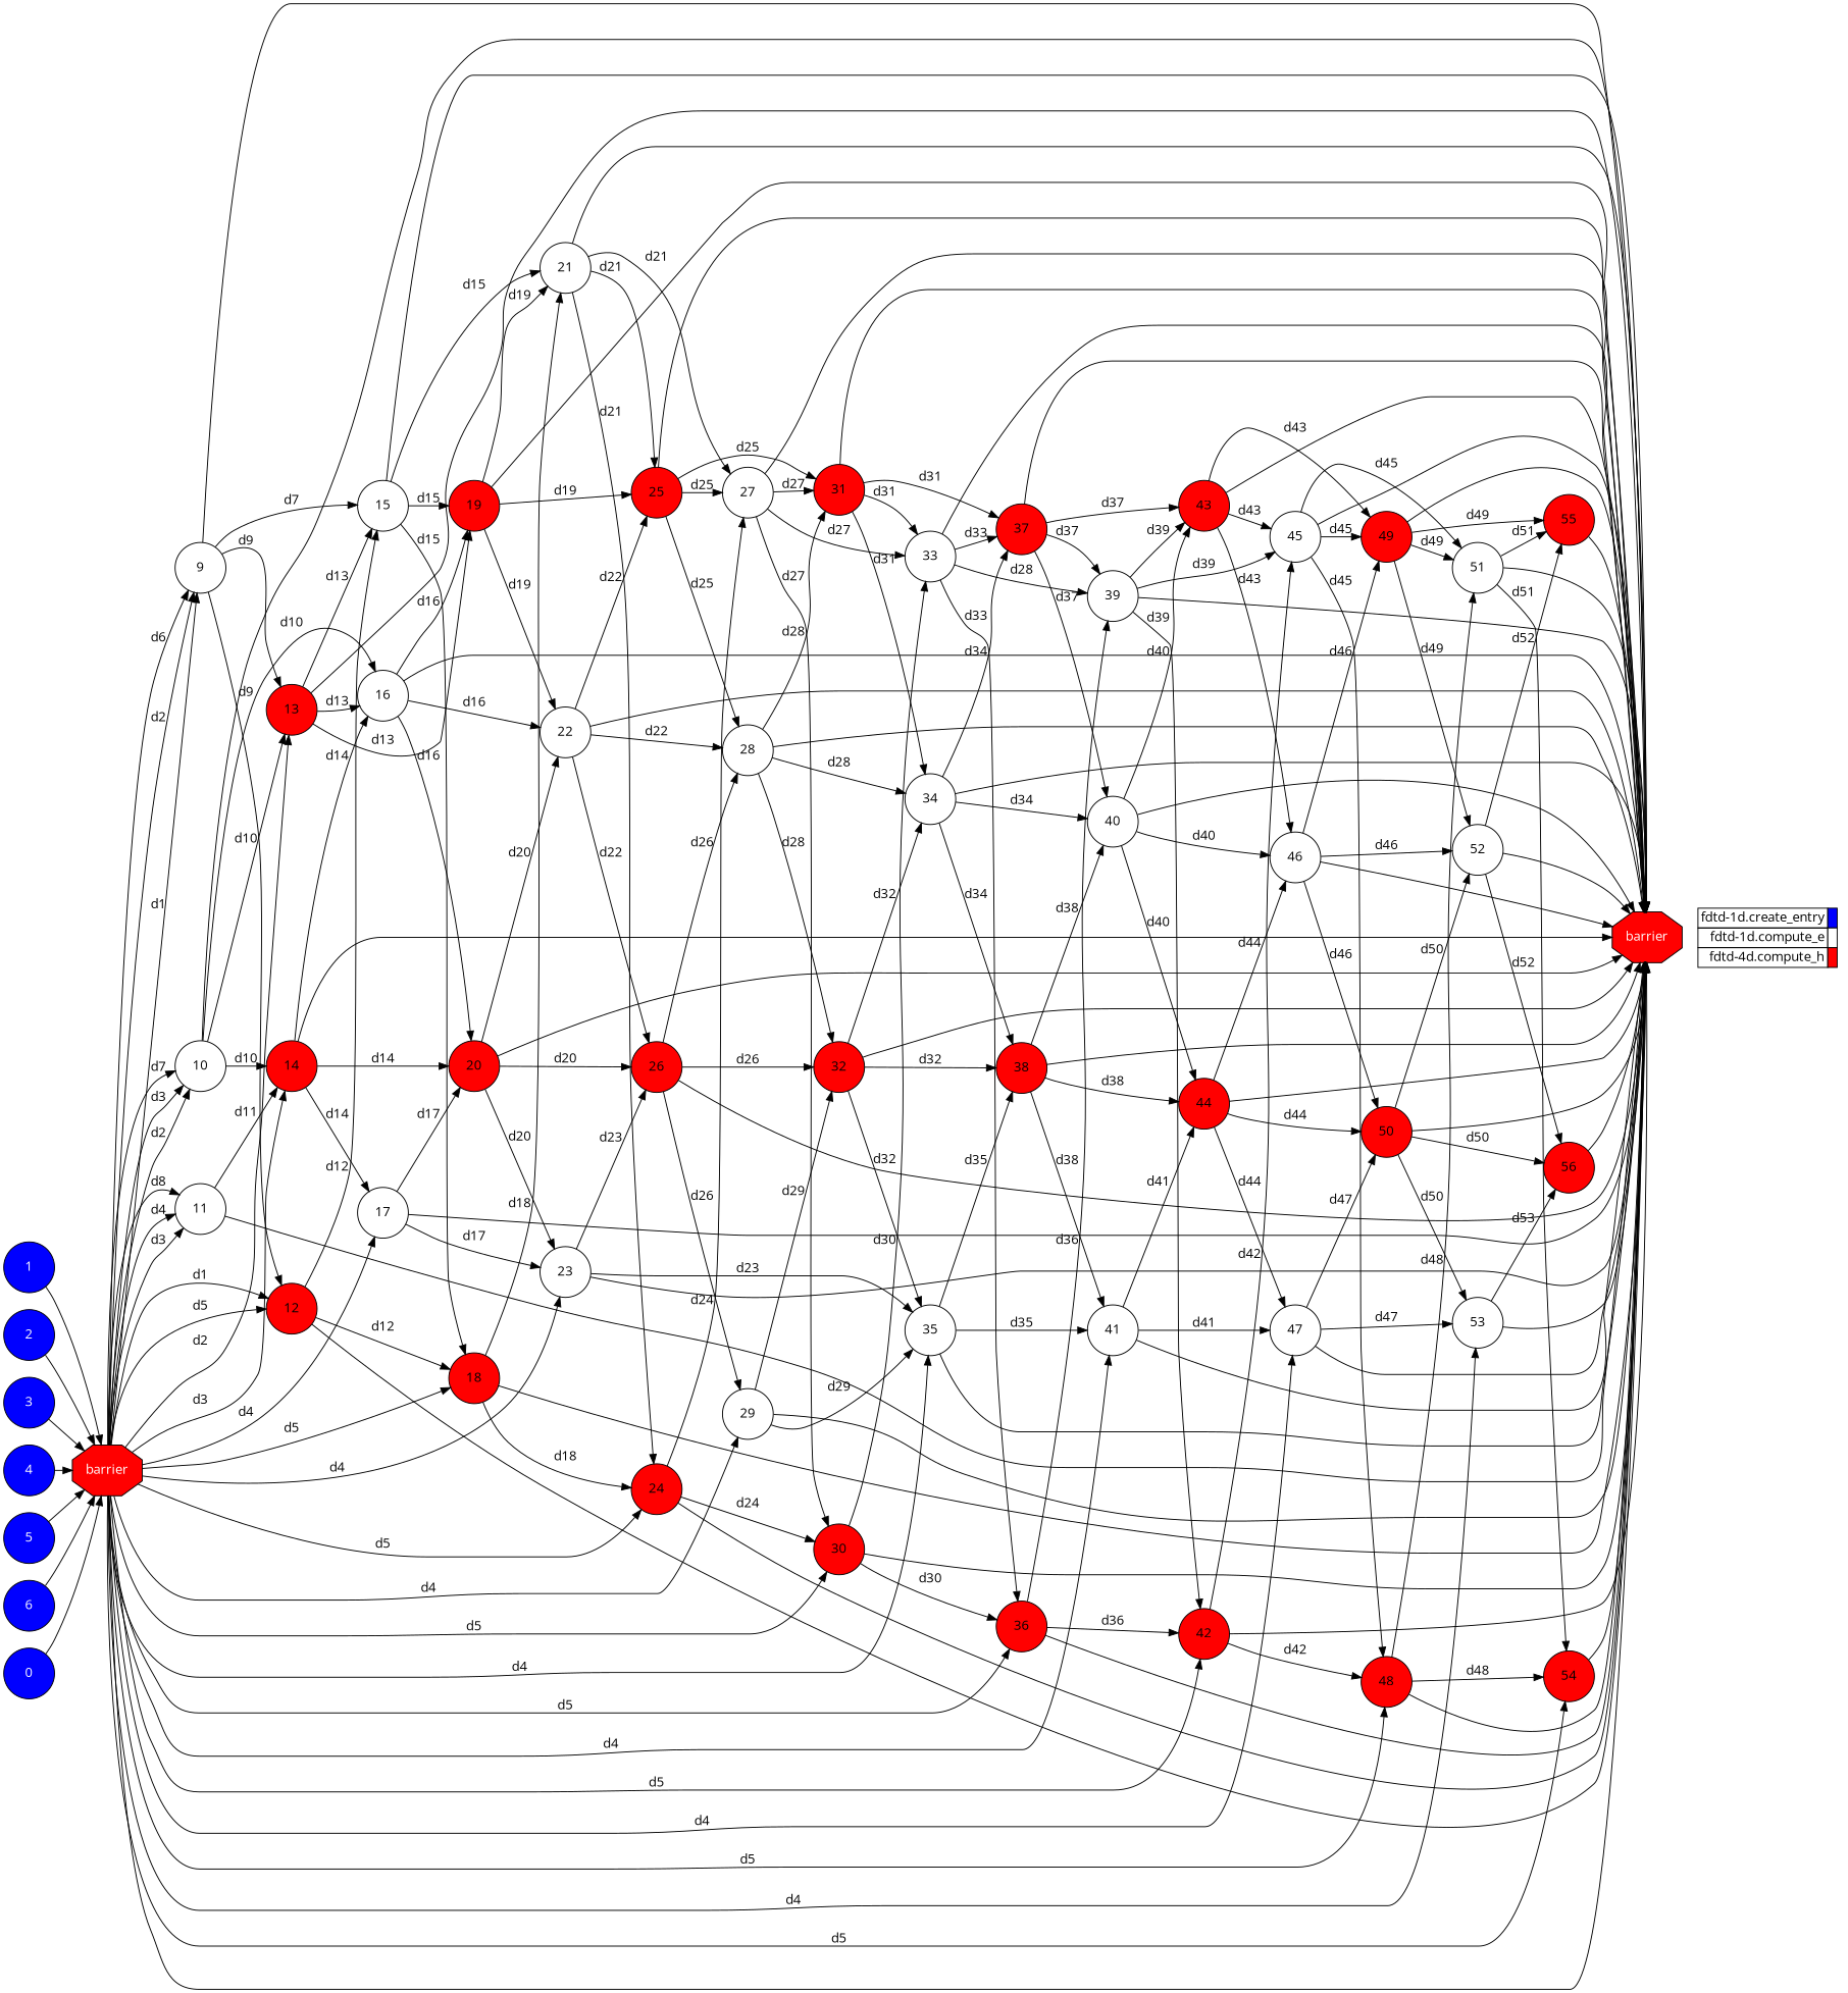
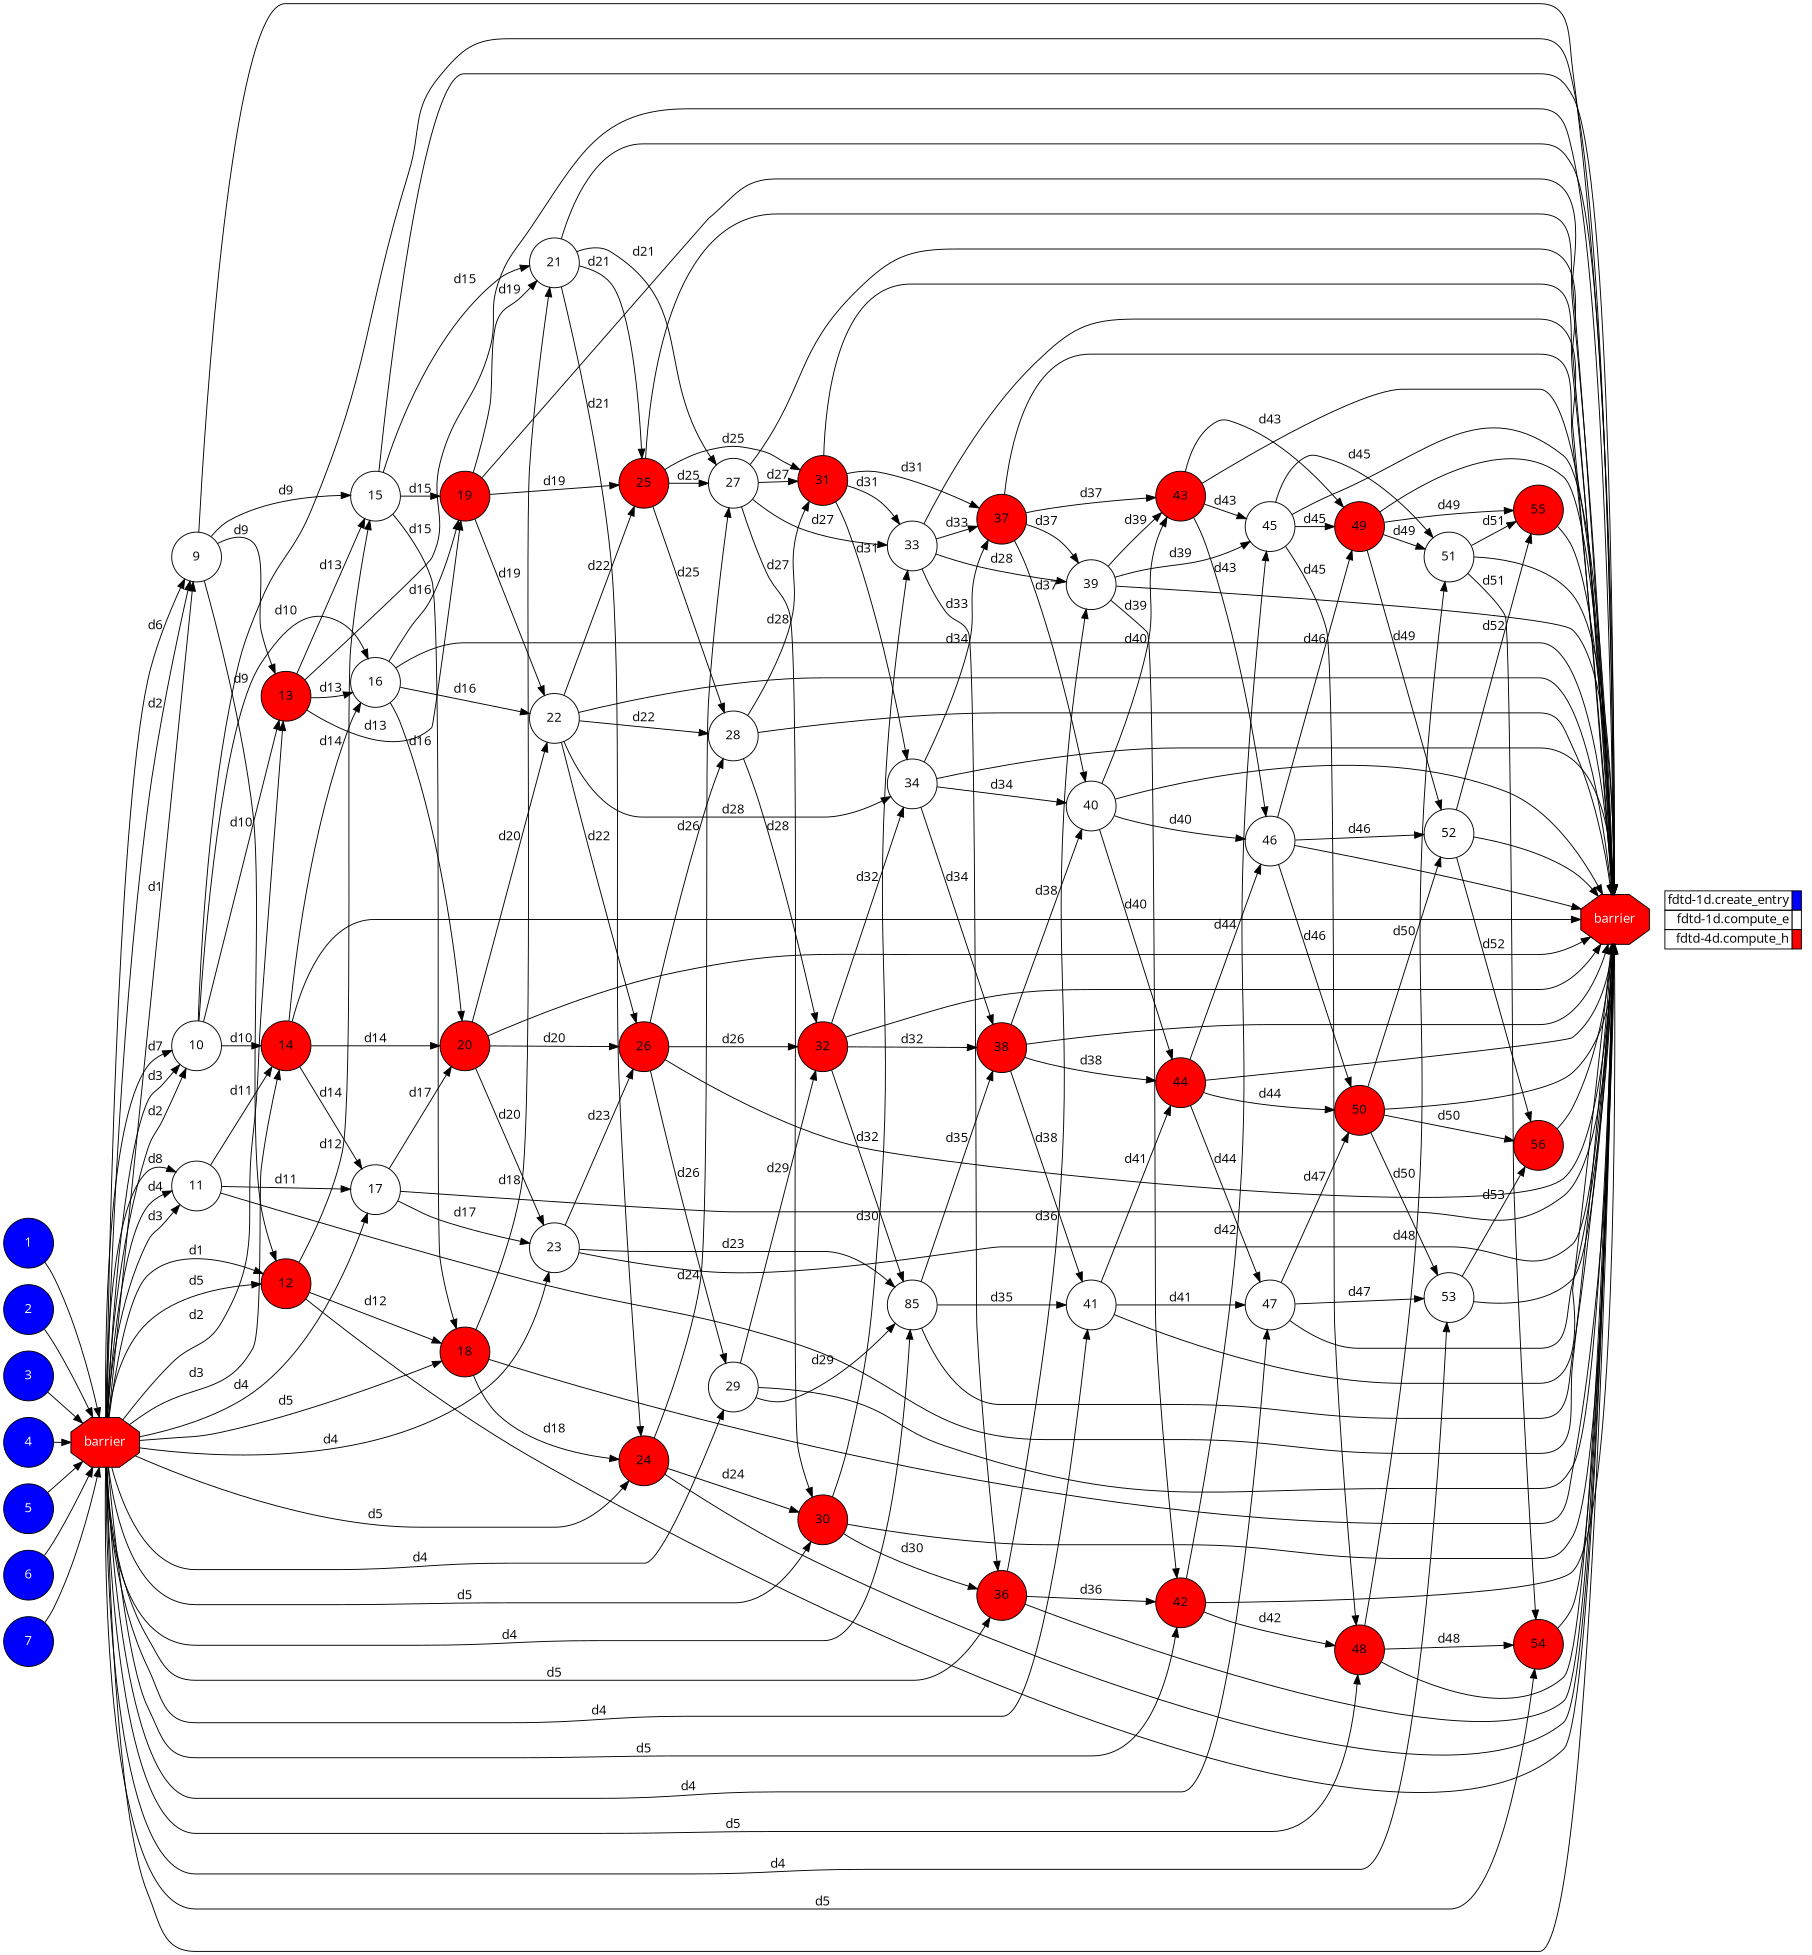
  digraph {
    fontname="Open Sans"
    labeljust=l
    rankdir=LR
    node [fillcolor="#ff0000" fontcolor="#000000" fontname="Open Sans" shape=circle style=filled]
    edge [fontname="Open Sans"]
    1 [fillcolor="#0000ff" fontcolor="#ffffff" height=0.75]
    n2 [fontcolor="#FFFFFF" height=0.75 label=barrier shape=octagon]
    2 [fillcolor="#0000ff" fontcolor="#ffffff" height=0.75]
    3 [fillcolor="#0000ff" fontcolor="#ffffff" height=0.75]
    4 [fillcolor="#0000ff" fontcolor="#ffffff" height=0.75]
    5 [fillcolor="#0000ff" fontcolor="#ffffff" height=0.75]
    6 [fillcolor="#0000ff" fontcolor="#ffffff" height=0.75]
-   7 [fillcolor="#0000ff" fontcolor="#ffffff" height=0.75 label=0]
+   7 [fillcolor="#0000ff" fontcolor="#ffffff" height=0.75]
    9 [fillcolor="#ffffff" height=0.75]
    10 [fillcolor="#ffffff" height=0.75]
    11 [fillcolor="#ffffff" height=0.75]
    12 [height=0.75]
    13 [height=0.75]
    14 [height=0.75]
    17 [fillcolor="#ffffff" height=0.75]
    18 [height=0.75]
    23 [fillcolor="#ffffff" height=0.75]
    24 [height=0.75]
    29 [fillcolor="#ffffff" height=0.75]
    30 [height=0.75]
-   35 [fillcolor="#ffffff" height=0.75]
+   35 [fillcolor="#ffffff" height=0.75 label=85]
    36 [height=0.75]
    41 [fillcolor="#ffffff" height=0.75]
    42 [height=0.75]
    47 [fillcolor="#ffffff" height=0.75]
    48 [height=0.75]
    53 [fillcolor="#ffffff" height=0.75]
    54 [height=0.75]
    n29 [fontcolor="#FFFFFF" height=0.75 label=barrier shape=octagon]
    15 [fillcolor="#ffffff" height=0.75]
    16 [fillcolor="#ffffff" height=0.75]
    19 [height=0.75]
    20 [height=0.75]
    21 [fillcolor="#ffffff" height=0.75]
    22 [fillcolor="#ffffff" height=0.75]
    25 [height=0.75]
    26 [height=0.75]
    27 [fillcolor="#ffffff" height=0.75]
    28 [fillcolor="#ffffff" height=0.75]
    31 [height=0.75]
    32 [height=0.75]
    33 [fillcolor="#ffffff" height=0.75]
    34 [fillcolor="#ffffff" height=0.75]
    37 [height=0.75]
    38 [height=0.75]
    39 [fillcolor="#ffffff" height=0.75]
    40 [fillcolor="#ffffff" height=0.75]
    43 [height=0.75]
    44 [height=0.75]
    45 [fillcolor="#ffffff" height=0.75]
    46 [fillcolor="#ffffff" height=0.75]
    49 [height=0.75]
    50 [height=0.75]
    51 [fillcolor="#ffffff" height=0.75]
    52 [fillcolor="#ffffff" height=0.75]
    55 [height=0.75]
    56 [height=0.75]
    n58 [height=0.75 label=<       <table border="0" cellpadding="2" cellspacing="0" cellborder="1"> <tr> <td align="right">fdtd-1d.create_entry</td> <td bgcolor="#0000ff">&nbsp;</td> </tr> <tr> <td align="right">fdtd-1d.compute_e</td> <td bgcolor="#ffffff">&nbsp;</td> </tr> <tr> <td align="right">fdtd-4d.compute_h</td> <td bgcolor="#ff0000">&nbsp;</td> </tr>       </table>     > shape=plaintext fillcolor="" fontcolor="" style=""]
    subgraph sub_1 {
      ranksep=0.20
      1
      n2
      2
      3
      4
      5
      6
      7
      9
      10
      11
      12
      13
      14
      17
      18
      23
      24
      29
      30
      35
      36
      41
      42
      47
      48
      53
      54
      n29
      15
      16
      19
      20
      21
      22
      25
      26
      27
      28
      31
      32
      33
      34
      37
      38
      39
      40
      43
      44
      45
      46
      49
      50
      51
      52
      55
      56
    }
    subgraph sub_2 {
      label=Legend
      rank=sink
      ranksep=0.20
      n58
    }
    1 -> n2
    n2 -> 9 [label=d6]
    n2 -> 9 [label=d2]
    n2 -> 9 [label=d1]
    n2 -> 10 [label=d7]
    n2 -> 10 [label=d3]
    n2 -> 10 [label=d2]
    n2 -> 11 [label=d8]
    n2 -> 11 [label=d4]
    n2 -> 11 [label=d3]
    n2 -> 12 [label=d1]
    n2 -> 12 [label=d5]
    n2 -> 13 [label=d2]
    n2 -> 14 [label=d3]
    n2 -> 17 [label=d4]
    n2 -> 18 [label=d5]
    n2 -> 23 [label=d4]
    n2 -> 24 [label=d5]
    n2 -> 29 [label=d4]
    n2 -> 30 [label=d5]
    n2 -> 35 [label=d4]
    n2 -> 36 [label=d5]
    n2 -> 41 [label=d4]
    n2 -> 42 [label=d5]
    n2 -> 47 [label=d4]
    n2 -> 48 [label=d5]
    n2 -> 53 [label=d4]
    n2 -> 54 [label=d5]
    n2 -> n29
    2 -> n2
    3 -> n2
    4 -> n2
    5 -> n2
    6 -> n2
    7 -> n2
    9 -> 12 [label=d9]
    9 -> 13 [label=d9]
    9 -> n29
-   9 -> 15 [label=d7]
+   9 -> 15 [label=d9]
    10 -> 13 [label=d10]
    10 -> 14 [label=d10]
    10 -> n29
    10 -> 16 [label=d10]
    11 -> 14 [label=d11]
+   11 -> 17 [label=d11]
    11 -> n29
    12 -> 18 [label=d12]
    12 -> n29
    12 -> 15 [label=d12]
    13 -> n29
    13 -> 15 [label=d13]
    13 -> 16 [label=d13]
    13 -> 19 [label=d13]
    14 -> 17 [label=d14]
    14 -> n29
    14 -> 16 [label=d14]
    14 -> 20 [label=d14]
    17 -> 23 [label=d17]
    17 -> n29
    17 -> 20 [label=d17]
    18 -> 24 [label=d18]
    18 -> n29
    18 -> 21 [label=d18]
    23 -> 35 [label=d23]
    23 -> n29
    23 -> 26 [label=d23]
    24 -> 30 [label=d24]
    24 -> n29
    24 -> 27 [label=d24]
    29 -> 35 [label=d29]
    29 -> n29
    29 -> 32 [label=d29]
    30 -> 36 [label=d30]
    30 -> n29
    30 -> 33 [label=d30]
    35 -> 41 [label=d35]
    35 -> n29
    35 -> 38 [label=d35]
    36 -> 42 [label=d36]
    36 -> n29
    36 -> 39 [label=d36]
    41 -> 47 [label=d41]
    41 -> n29
    41 -> 44 [label=d41]
    42 -> 48 [label=d42]
    42 -> n29
    42 -> 45 [label=d42]
    47 -> 53 [label=d47]
    47 -> n29
    47 -> 50 [label=d47]
    48 -> 54 [label=d48]
    48 -> n29
    48 -> 51 [label=d48]
    53 -> n29
    53 -> 56 [label=d53]
    54 -> n29
    15 -> 18 [label=d15]
    15 -> n29
    15 -> 19 [label=d15]
    15 -> 21 [label=d15]
    16 -> n29
    16 -> 19 [label=d16]
    16 -> 20 [label=d16]
    16 -> 22 [label=d16]
    19 -> n29
    19 -> 21 [label=d19]
    19 -> 22 [label=d19]
    19 -> 25 [label=d19]
    20 -> 23 [label=d20]
    20 -> n29
    20 -> 22 [label=d20]
    20 -> 26 [label=d20]
    21 -> 24 [label=d21]
    21 -> n29
    21 -> 25 [label=d21]
    21 -> 27 [label=d21]
    22 -> n29
    22 -> 25 [label=d22]
    22 -> 26 [label=d22]
    22 -> 28 [label=d22]
    25 -> n29
    25 -> 27 [label=d25]
    25 -> 28 [label=d25]
    25 -> 31 [label=d25]
    26 -> 29 [label=d26]
    26 -> n29
    26 -> 28 [label=d26]
    26 -> 32 [label=d26]
    27 -> 30 [label=d27]
    27 -> n29
    27 -> 31 [label=d27]
    27 -> 33 [label=d27]
    28 -> n29
    28 -> 31 [label=d28]
    28 -> 32 [label=d28]
-   28 -> 34 [label=d28]
+   22 -> 34 [label=d28]
    31 -> n29
    31 -> 33 [label=d31]
    31 -> 34 [label=d31]
    31 -> 37 [label=d31]
    32 -> 35 [label=d32]
    32 -> n29
    32 -> 34 [label=d32]
    32 -> 38 [label=d32]
    33 -> 36 [label=d33]
    33 -> n29
    33 -> 37 [label=d33]
    33 -> 39 [label=d28]
    34 -> n29
    34 -> 37 [label=d34]
    34 -> 38 [label=d34]
    34 -> 40 [label=d34]
    37 -> n29
    37 -> 39 [label=d37]
    37 -> 40 [label=d37]
    37 -> 43 [label=d37]
    38 -> 41 [label=d38]
    38 -> n29
    38 -> 40 [label=d38]
    38 -> 44 [label=d38]
    39 -> 42 [label=d39]
    39 -> n29
    39 -> 43 [label=d39]
    39 -> 45 [label=d39]
    40 -> n29
    40 -> 43 [label=d40]
    40 -> 44 [label=d40]
    40 -> 46 [label=d40]
    43 -> n29
    43 -> 45 [label=d43]
    43 -> 46 [label=d43]
    43 -> 49 [label=d43]
    44 -> 47 [label=d44]
    44 -> n29
    44 -> 46 [label=d44]
    44 -> 50 [label=d44]
    45 -> 48 [label=d45]
    45 -> n29
    45 -> 49 [label=d45]
    45 -> 51 [label=d45]
    46 -> n29
    46 -> 49 [label=d46]
    46 -> 50 [label=d46]
    46 -> 52 [label=d46]
    49 -> n29
    49 -> 51 [label=d49]
    49 -> 52 [label=d49]
    49 -> 55 [label=d49]
    50 -> 53 [label=d50]
    50 -> n29
    50 -> 52 [label=d50]
    50 -> 56 [label=d50]
    51 -> 54 [label=d51]
    51 -> n29
    51 -> 55 [label=d51]
    52 -> n29
    52 -> 55 [label=d52]
    52 -> 56 [label=d52]
    55 -> n29
    56 -> n29
  }
